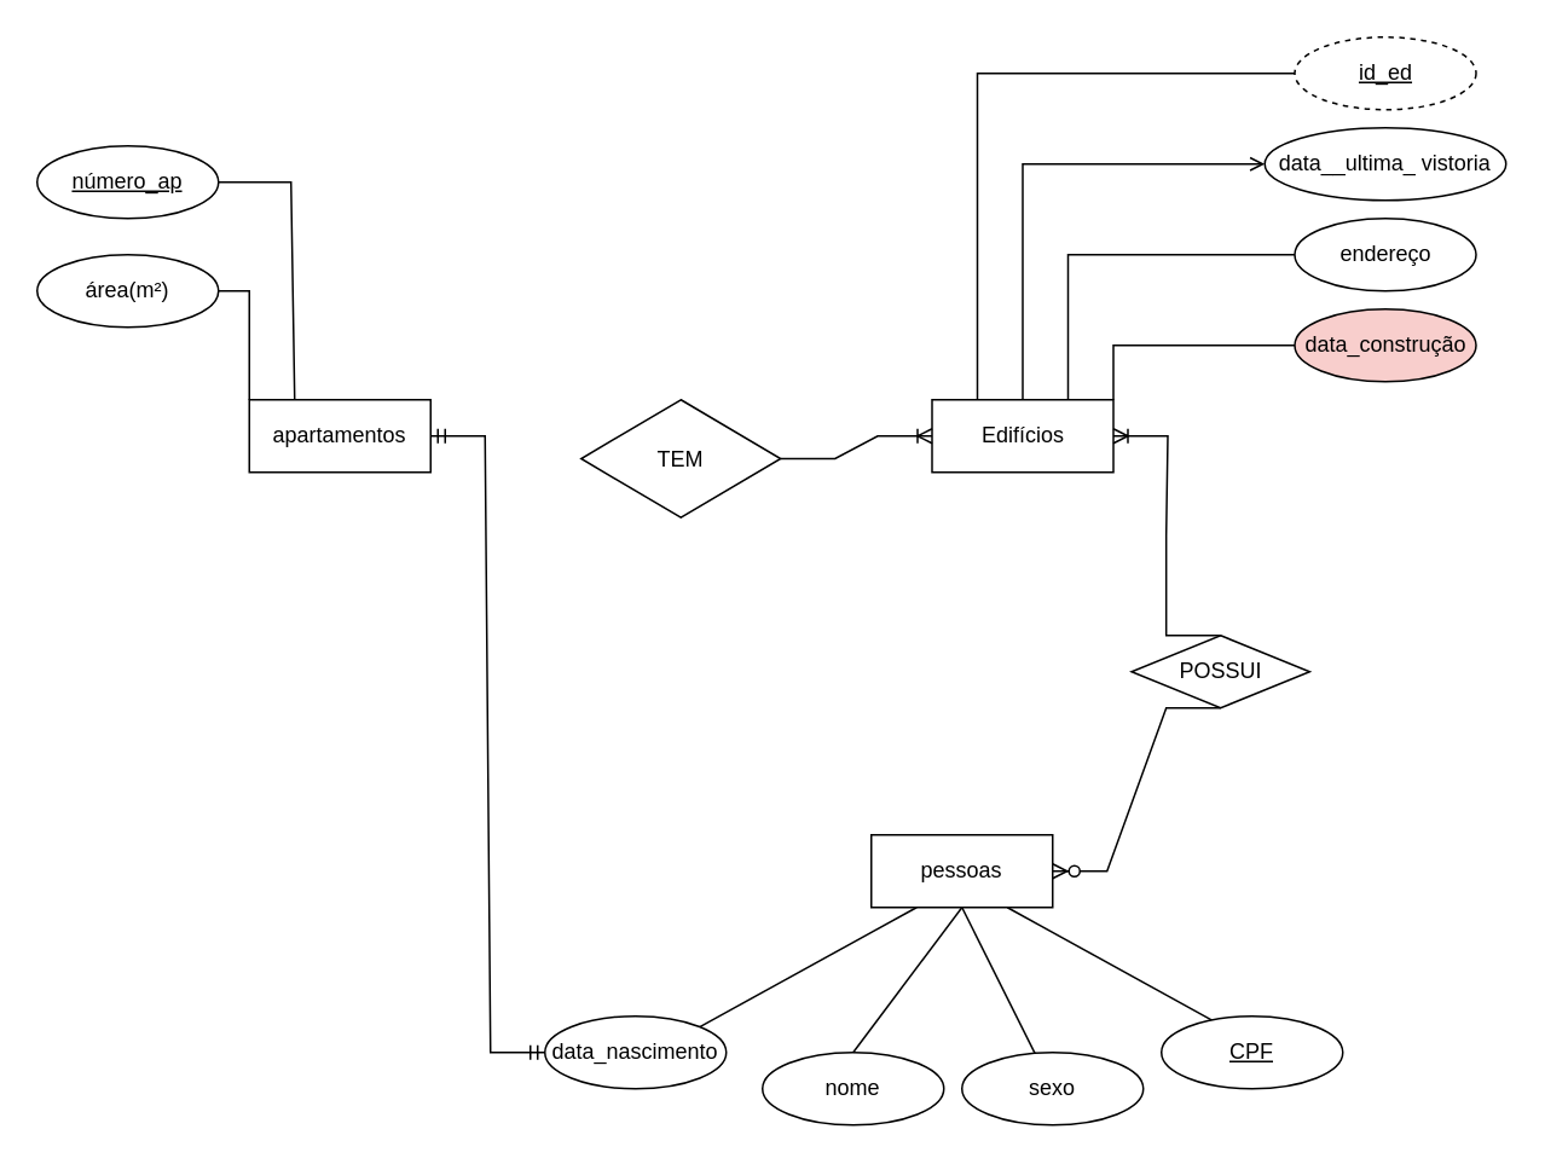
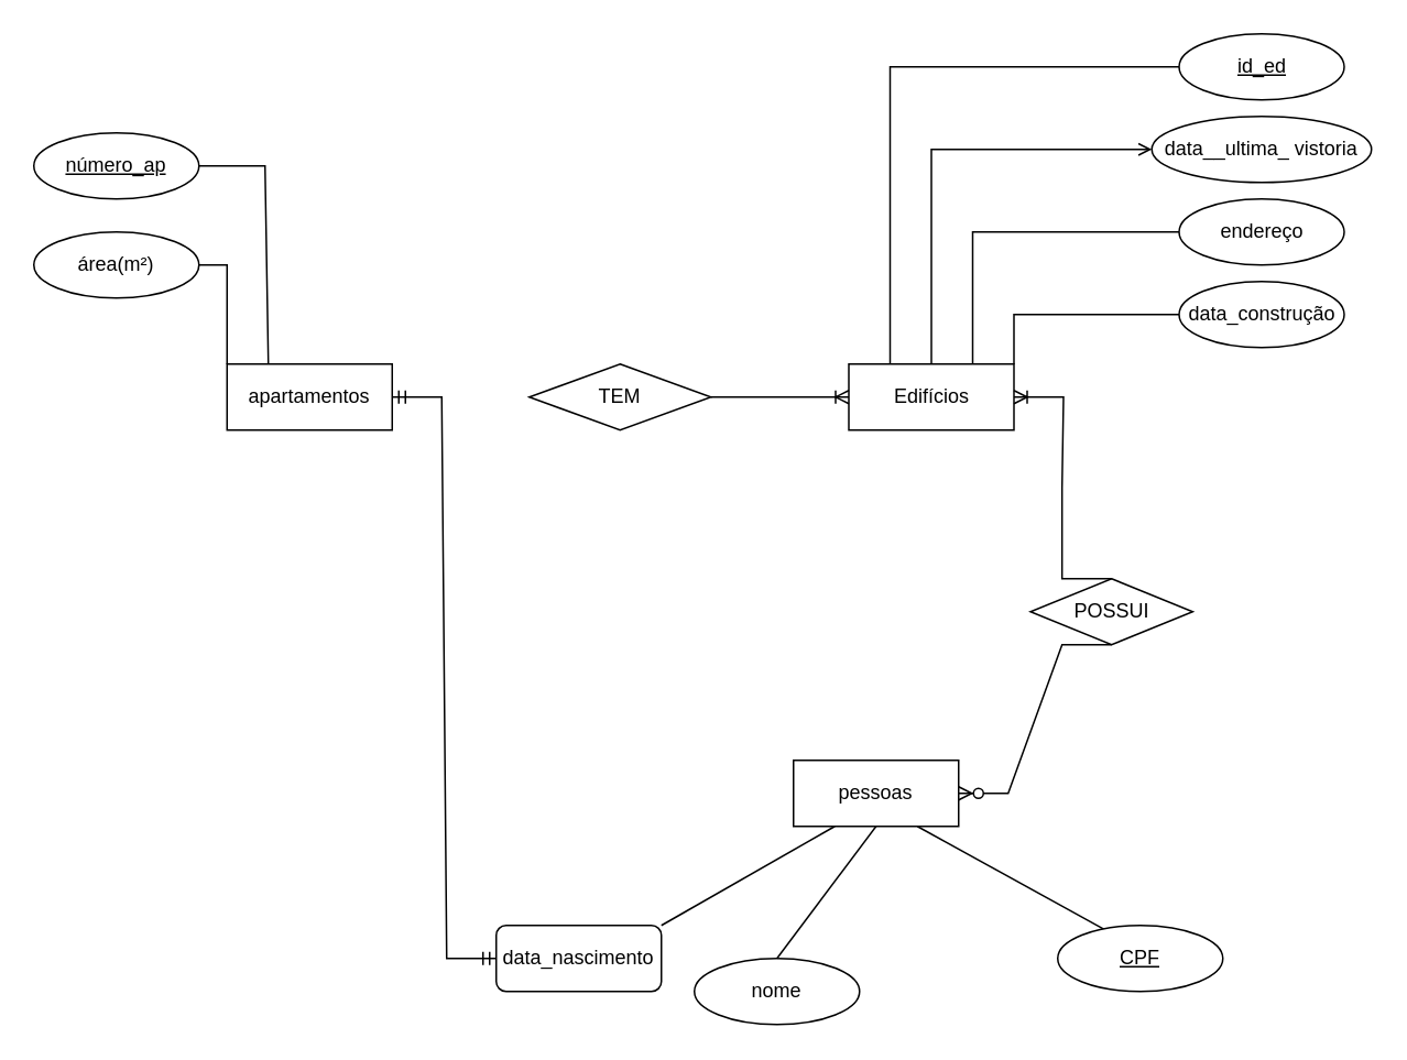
  <mxCell id="0" />
  <mxCell id="1" parent="0" />
  <mxCell id="2" value="Edifícios" style="whiteSpace=wrap;html=1;align=center;" vertex="1" parent="1"><mxGeometry x="513.5" y="220" width="100" height="40" as="geometry" /></mxCell>
  <mxCell id="3" value="endereço" style="ellipse;whiteSpace=wrap;html=1;align=center;" vertex="1" parent="1"><mxGeometry x="713.5" y="120" width="100" height="40" as="geometry" /></mxCell>
- <mxCell id="4" value="data_construção" style="ellipse;whiteSpace=wrap;html=1;align=center;fillColor=#f8cecc;" vertex="1" parent="1"><mxGeometry x="713.5" y="170" width="100" height="40" as="geometry" /></mxCell>
+ <mxCell id="4" value="data_construção" style="ellipse;whiteSpace=wrap;html=1;align=center;" vertex="1" parent="1"><mxGeometry x="713.5" y="170" width="100" height="40" as="geometry" /></mxCell>
  <mxCell id="5" value="data__ultima_ vistoria" style="ellipse;whiteSpace=wrap;html=1;align=center;" vertex="1" parent="1"><mxGeometry x="697" y="70" width="133" height="40" as="geometry" /></mxCell>
  <mxCell id="6" value="" style="endArrow=open;html=1;rounded=0;entryX=0;entryY=0.5;entryDx=0;entryDy=0;exitX=0.5;exitY=0;exitDx=0;exitDy=0;" edge="1" parent="1" source="2" target="5"><mxGeometry width="50" height="50" relative="1" as="geometry"><mxPoint x="573.5" y="410" as="sourcePoint" /><mxPoint x="623.5" y="360" as="targetPoint" /><Array as="points"><mxPoint x="563.5" y="90" /></Array></mxGeometry></mxCell>
  <mxCell id="7" value="" style="endArrow=none;html=1;rounded=0;entryX=0;entryY=0.5;entryDx=0;entryDy=0;exitX=1;exitY=0;exitDx=0;exitDy=0;" edge="1" parent="1" source="2" target="4"><mxGeometry width="50" height="50" relative="1" as="geometry"><mxPoint x="523.5" y="230" as="sourcePoint" /><mxPoint x="463.5" y="150" as="targetPoint" /><Array as="points"><mxPoint x="613.5" y="190" /></Array></mxGeometry></mxCell>
  <mxCell id="8" value="" style="endArrow=none;html=1;rounded=0;entryX=0;entryY=0.5;entryDx=0;entryDy=0;exitX=0.75;exitY=0;exitDx=0;exitDy=0;" edge="1" parent="1" source="2" target="3"><mxGeometry width="50" height="50" relative="1" as="geometry"><mxPoint x="533.5" y="240" as="sourcePoint" /><mxPoint x="473.5" y="160" as="targetPoint" /><Array as="points"><mxPoint x="588.5" y="140" /></Array></mxGeometry></mxCell>
  <mxCell id="9" value="pessoas" style="whiteSpace=wrap;html=1;align=center;" vertex="1" parent="1"><mxGeometry x="480" y="460" width="100" height="40" as="geometry" /></mxCell>
  <mxCell id="10" value="apartamentos" style="whiteSpace=wrap;html=1;align=center;" vertex="1" parent="1"><mxGeometry x="137" y="220" width="100" height="40" as="geometry" /></mxCell>
  <mxCell id="11" value="área(m²)" style="ellipse;whiteSpace=wrap;html=1;align=center;" vertex="1" parent="1"><mxGeometry x="20" y="140" width="100" height="40" as="geometry" /></mxCell>
  <mxCell id="12" value="" style="endArrow=none;html=1;rounded=0;exitX=0.25;exitY=0;exitDx=0;exitDy=0;entryX=1;entryY=0.5;entryDx=0;entryDy=0;" edge="1" parent="1" source="10" target="23"><mxGeometry width="50" height="50" relative="1" as="geometry"><mxPoint x="147" y="220" as="sourcePoint" /><mxPoint x="130" y="200" as="targetPoint" /><Array as="points"><mxPoint x="160" y="100" /></Array></mxGeometry></mxCell>
  <mxCell id="13" value="" style="endArrow=none;html=1;rounded=0;entryX=1;entryY=0.5;entryDx=0;entryDy=0;exitX=0;exitY=0;exitDx=0;exitDy=0;" edge="1" parent="1" source="10" target="11"><mxGeometry width="50" height="50" relative="1" as="geometry"><mxPoint x="157" y="230" as="sourcePoint" /><mxPoint x="97" y="150" as="targetPoint" /><Array as="points"><mxPoint x="137" y="160" /></Array></mxGeometry></mxCell>
  <mxCell id="14" value="" style="endArrow=none;html=1;rounded=0;entryX=0;entryY=0.5;entryDx=0;entryDy=0;exitX=0.25;exitY=0;exitDx=0;exitDy=0;" edge="1" parent="1" source="2" target="24"><mxGeometry width="50" height="50" relative="1" as="geometry"><mxPoint x="623.5" y="230" as="sourcePoint" /><mxPoint x="718.145" y="204.142" as="targetPoint" /><Array as="points"><mxPoint x="538.5" y="40" /></Array></mxGeometry></mxCell>
  <mxCell id="15" value="nome&lt;span style=&quot;color: rgba(0, 0, 0, 0); font-family: monospace; font-size: 0px; text-align: start;&quot;&gt;%3CmxGraphModel%3E%3Croot%3E%3CmxCell%20id%3D%220%22%2F%3E%3CmxCell%20id%3D%221%22%20parent%3D%220%22%2F%3E%3CmxCell%20id%3D%222%22%20value%3D%22%22%20style%3D%22endArrow%3Dnone%3Bhtml%3D1%3Brounded%3D0%3BentryX%3D0.57%3BentryY%3D1%3BentryDx%3D0%3BentryDy%3D0%3BentryPerimeter%3D0%3BexitX%3D0%3BexitY%3D0%3BexitDx%3D0%3BexitDy%3D0%3B%22%20edge%3D%221%22%20parent%3D%221%22%3E%3CmxGeometry%20width%3D%2250%22%20height%3D%2250%22%20relative%3D%221%22%20as%3D%22geometry%22%3E%3CmxPoint%20x%3D%22-43%22%20y%3D%22240%22%20as%3D%22sourcePoint%22%2F%3E%3CmxPoint%20x%3D%22-103%22%20y%3D%22150%22%20as%3D%22targetPoint%22%2F%3E%3C%2FmxGeometry%3E%3C%2FmxCell%3E%3C%2Froot%3E%3C%2FmxGraphModel%3E&lt;/span&gt;" style="ellipse;whiteSpace=wrap;html=1;align=center;" vertex="1" parent="1"><mxGeometry x="420" y="580" width="100" height="40" as="geometry" /></mxCell>
  <mxCell id="16" value="" style="endArrow=none;html=1;rounded=0;entryX=0.5;entryY=0;entryDx=0;entryDy=0;exitX=0.5;exitY=1;exitDx=0;exitDy=0;" edge="1" parent="1" source="9" target="15"><mxGeometry width="50" height="50" relative="1" as="geometry"><mxPoint x="100" y="350" as="sourcePoint" /><mxPoint x="57" y="250" as="targetPoint" /></mxGeometry></mxCell>
- <mxCell id="17" value="data_nascimento" style="ellipse;whiteSpace=wrap;html=1;align=center;" vertex="1" parent="1"><mxGeometry x="300" y="560" width="100" height="40" as="geometry" /></mxCell>
- <mxCell id="18" value="sexo" style="ellipse;whiteSpace=wrap;html=1;align=center;" vertex="1" parent="1"><mxGeometry x="530" y="580" width="100" height="40" as="geometry" /></mxCell>
- <mxCell id="19" value="" style="endArrow=none;html=1;rounded=0;exitX=0.5;exitY=1;exitDx=0;exitDy=0;" edge="1" parent="1" source="9" target="18"><mxGeometry width="50" height="50" relative="1" as="geometry"><mxPoint x="540" y="510" as="sourcePoint" /><mxPoint x="480" y="590" as="targetPoint" /></mxGeometry></mxCell>
+ <mxCell id="17" value="data_nascimento" style="whiteSpace=wrap;html=1;align=center;rounded=1;" vertex="1" parent="1"><mxGeometry x="300" y="560" width="100" height="40" as="geometry" /></mxCell>
  <mxCell id="20" value="" style="endArrow=none;html=1;rounded=0;exitX=0.75;exitY=1;exitDx=0;exitDy=0;" edge="1" parent="1" source="9"><mxGeometry width="50" height="50" relative="1" as="geometry"><mxPoint x="540" y="510" as="sourcePoint" /><mxPoint x="670.652" y="563.808" as="targetPoint" /></mxGeometry></mxCell>
  <mxCell id="21" value="" style="endArrow=none;html=1;rounded=0;exitX=0.25;exitY=1;exitDx=0;exitDy=0;entryX=1;entryY=0;entryDx=0;entryDy=0;" edge="1" parent="1" source="9" target="17"><mxGeometry width="50" height="50" relative="1" as="geometry"><mxPoint x="550" y="520" as="sourcePoint" /><mxPoint x="590.194" y="600.388" as="targetPoint" /></mxGeometry></mxCell>
- <mxCell id="22" value="TEM" style="shape=rhombus;perimeter=rhombusPerimeter;whiteSpace=wrap;html=1;align=center;" vertex="1" parent="1"><mxGeometry x="320" y="220" width="110" height="65" as="geometry" /></mxCell>
+ <mxCell id="22" value="TEM" style="shape=rhombus;perimeter=rhombusPerimeter;whiteSpace=wrap;html=1;align=center;" vertex="1" parent="1"><mxGeometry x="320" y="220" width="110" height="40" as="geometry" /></mxCell>
  <mxCell id="23" value="número_ap" style="ellipse;whiteSpace=wrap;html=1;align=center;fontStyle=4;" vertex="1" parent="1"><mxGeometry x="20" y="80" width="100" height="40" as="geometry" /></mxCell>
- <mxCell id="24" value="id_ed" style="ellipse;whiteSpace=wrap;html=1;align=center;fontStyle=4;dashed=1;" vertex="1" parent="1"><mxGeometry x="713.5" y="20" width="100" height="40" as="geometry" /></mxCell>
+ <mxCell id="24" value="id_ed" style="ellipse;whiteSpace=wrap;html=1;align=center;fontStyle=4;" vertex="1" parent="1"><mxGeometry x="713.5" y="20" width="100" height="40" as="geometry" /></mxCell>
  <mxCell id="25" value="CPF" style="ellipse;whiteSpace=wrap;html=1;align=center;fontStyle=4;" vertex="1" parent="1"><mxGeometry x="640" y="560" width="100" height="40" as="geometry" /></mxCell>
  <mxCell id="26" value="POSSUI" style="shape=rhombus;perimeter=rhombusPerimeter;whiteSpace=wrap;html=1;align=center;" vertex="1" parent="1"><mxGeometry x="623.5" y="350" width="98.25" height="40" as="geometry" /></mxCell>
  <mxCell id="27" value="" style="edgeStyle=entityRelationEdgeStyle;fontSize=12;html=1;endArrow=ERmandOne;startArrow=ERmandOne;rounded=0;strokeColor=default;exitX=1;exitY=0.5;exitDx=0;exitDy=0;" edge="1" parent="1" source="10" target="17"><mxGeometry width="100" height="100" relative="1" as="geometry"><mxPoint x="550" y="290" as="sourcePoint" /><mxPoint x="650" y="190" as="targetPoint" /></mxGeometry></mxCell>
  <mxCell id="28" value="" style="edgeStyle=entityRelationEdgeStyle;fontSize=12;html=1;endArrow=ERoneToMany;rounded=0;strokeColor=default;entryX=0;entryY=0.5;entryDx=0;entryDy=0;exitX=1;exitY=0.5;exitDx=0;exitDy=0;" edge="1" parent="1" source="22" target="2"><mxGeometry width="100" height="100" relative="1" as="geometry"><mxPoint x="550" y="290" as="sourcePoint" /><mxPoint x="650" y="190" as="targetPoint" /></mxGeometry></mxCell>
  <mxCell id="29" value="" style="edgeStyle=entityRelationEdgeStyle;fontSize=12;html=1;endArrow=ERoneToMany;rounded=0;strokeColor=default;exitX=0.5;exitY=0;exitDx=0;exitDy=0;" edge="1" parent="1" source="26" target="2"><mxGeometry width="100" height="100" relative="1" as="geometry"><mxPoint x="440" y="250" as="sourcePoint" /><mxPoint x="523.5" y="250" as="targetPoint" /></mxGeometry></mxCell>
  <mxCell id="30" value="" style="edgeStyle=entityRelationEdgeStyle;fontSize=12;html=1;endArrow=ERzeroToMany;endFill=1;rounded=0;strokeColor=default;exitX=0.5;exitY=1;exitDx=0;exitDy=0;entryX=1;entryY=0.5;entryDx=0;entryDy=0;" edge="1" parent="1" source="26" target="9"><mxGeometry width="100" height="100" relative="1" as="geometry"><mxPoint x="550" y="290" as="sourcePoint" /><mxPoint x="650" y="190" as="targetPoint" /></mxGeometry></mxCell>
